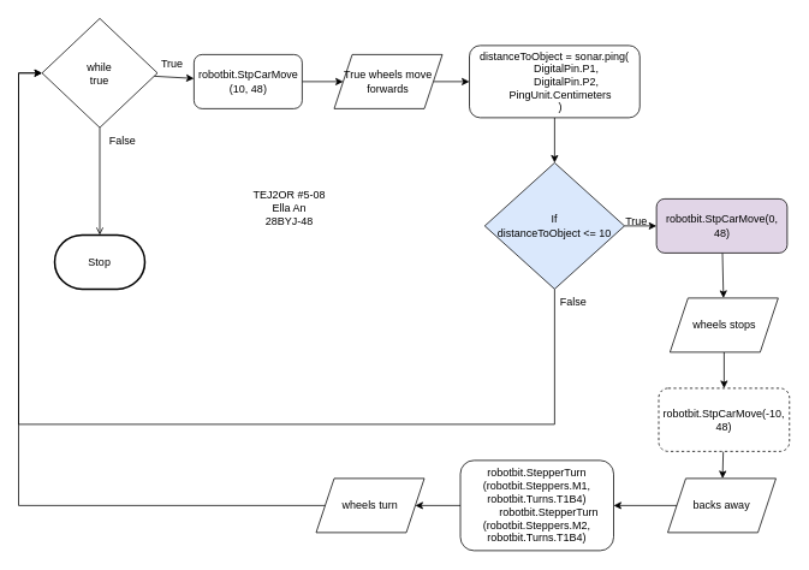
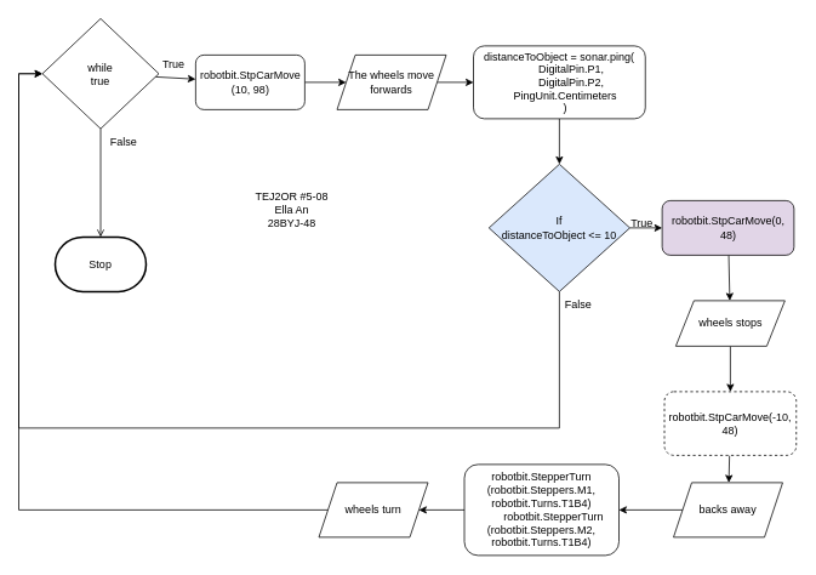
  <mxCell id="0" />
  <mxCell id="1" parent="0" />
  <mxCell id="2" value="Stop" style="strokeWidth=2;html=1;shape=mxgraph.flowchart.terminator;whiteSpace=wrap;" parent="1" vertex="1"><mxGeometry x="60" y="260" width="100" height="60" as="geometry" /></mxCell>
  <mxCell id="3" value="" style="edgeStyle=none;html=1;" edge="1" parent="1" source="4" target="8"><mxGeometry relative="1" as="geometry" /></mxCell>
- <mxCell id="4" value="robotbit.StpCarMove&lt;br&gt;(10, 48)" style="rounded=1;whiteSpace=wrap;html=1;" vertex="1" parent="1"><mxGeometry x="214.5" y="60" width="120" height="60" as="geometry" /></mxCell>
+ <mxCell id="4" value="robotbit.StpCarMove&lt;br&gt;(10, 98)" style="rounded=1;whiteSpace=wrap;html=1;" vertex="1" parent="1"><mxGeometry x="214.5" y="60" width="120" height="60" as="geometry" /></mxCell>
  <mxCell id="5" value="" style="edgeStyle=none;html=1;" edge="1" parent="1" source="6" target="11"><mxGeometry relative="1" as="geometry" /></mxCell>
  <mxCell id="6" value="&lt;div&gt;distanceToObject = sonar.ping(&lt;/div&gt;&lt;div&gt;&amp;nbsp; &amp;nbsp; &amp;nbsp; &amp;nbsp; DigitalPin.P1,&lt;/div&gt;&lt;div&gt;&amp;nbsp; &amp;nbsp; &amp;nbsp; &amp;nbsp; DigitalPin.P2,&lt;/div&gt;&lt;div&gt;&amp;nbsp; &amp;nbsp; PingUnit.Centimeters&lt;/div&gt;&lt;div&gt;&amp;nbsp; &amp;nbsp; )&lt;/div&gt;" style="rounded=1;whiteSpace=wrap;html=1;" vertex="1" parent="1"><mxGeometry x="520" y="50" width="189" height="80" as="geometry" /></mxCell>
  <mxCell id="7" value="" style="edgeStyle=none;html=1;" edge="1" parent="1" source="8" target="6"><mxGeometry relative="1" as="geometry" /></mxCell>
- <mxCell id="8" value="True wheels move&lt;br&gt;forwards" style="shape=parallelogram;perimeter=parallelogramPerimeter;whiteSpace=wrap;html=1;fixedSize=1;" vertex="1" parent="1"><mxGeometry x="370" y="60" width="120" height="60" as="geometry" /></mxCell>
+ <mxCell id="8" value="The wheels move&lt;br&gt;forwards" style="shape=parallelogram;perimeter=parallelogramPerimeter;whiteSpace=wrap;html=1;fixedSize=1;" vertex="1" parent="1"><mxGeometry x="370" y="60" width="120" height="60" as="geometry" /></mxCell>
  <mxCell id="9" value="" style="edgeStyle=none;html=1;" edge="1" parent="1" source="11" target="13"><mxGeometry relative="1" as="geometry" /></mxCell>
  <mxCell id="10" style="edgeStyle=orthogonalEdgeStyle;rounded=0;html=1;exitX=0.5;exitY=1;exitDx=0;exitDy=0;entryX=0;entryY=0.5;entryDx=0;entryDy=0;" edge="1" parent="1" source="11" target="22"><mxGeometry relative="1" as="geometry"><Array as="points"><mxPoint x="615" y="470" /><mxPoint x="20" y="470" /><mxPoint x="20" y="81" /></Array></mxGeometry></mxCell>
  <mxCell id="11" value="If&lt;br&gt;distanceToObject &amp;lt;= 10" style="rhombus;whiteSpace=wrap;html=1;fillColor=#dae8fc;" vertex="1" parent="1"><mxGeometry x="537" y="180" width="155" height="140" as="geometry" /></mxCell>
  <mxCell id="12" value="" style="edgeStyle=none;html=1;" edge="1" parent="1" source="13" target="17"><mxGeometry relative="1" as="geometry" /></mxCell>
  <mxCell id="13" value="robotbit.StpCarMove(0, 48)&lt;br&gt;" style="rounded=1;whiteSpace=wrap;html=1;fillColor=#e1d5e7;" vertex="1" parent="1"><mxGeometry x="727.5" y="220" width="145" height="60" as="geometry" /></mxCell>
  <mxCell id="14" value="" style="edgeStyle=none;html=1;" edge="1" parent="1" source="15" target="19"><mxGeometry relative="1" as="geometry" /></mxCell>
  <mxCell id="15" value="robotbit.StpCarMove(-10, 48)" style="rounded=1;whiteSpace=wrap;html=1;dashed=1;" vertex="1" parent="1"><mxGeometry x="730" y="430" width="145" height="70" as="geometry" /></mxCell>
  <mxCell id="16" value="" style="edgeStyle=none;html=1;" edge="1" parent="1" source="17" target="15"><mxGeometry relative="1" as="geometry" /></mxCell>
- <mxCell id="17" value="wheels stops" style="shape=parallelogram;perimeter=parallelogramPerimeter;whiteSpace=wrap;html=1;fixedSize=1;" vertex="1" parent="1"><mxGeometry x="742.5" y="330" width="120" height="60" as="geometry" /></mxCell>
+ <mxCell id="17" value="wheels stops" style="shape=parallelogram;perimeter=parallelogramPerimeter;whiteSpace=wrap;html=1;fixedSize=1;" vertex="1" parent="1"><mxGeometry x="742.5" y="330" width="120" height="50" as="geometry" /></mxCell>
  <mxCell id="18" value="" style="edgeStyle=none;html=1;" edge="1" parent="1" source="19" target="24"><mxGeometry relative="1" as="geometry" /></mxCell>
  <mxCell id="19" value="backs away" style="shape=parallelogram;perimeter=parallelogramPerimeter;whiteSpace=wrap;html=1;fixedSize=1;" vertex="1" parent="1"><mxGeometry x="740" y="530" width="120" height="60" as="geometry" /></mxCell>
  <mxCell id="20" value="" style="edgeStyle=none;html=1;" edge="1" parent="1" source="22" target="4"><mxGeometry relative="1" as="geometry" /></mxCell>
  <mxCell id="21" style="edgeStyle=orthogonalEdgeStyle;rounded=0;html=1;exitX=0.5;exitY=1;exitDx=0;exitDy=0;endArrow=open;" edge="1" parent="1" source="22" target="2"><mxGeometry relative="1" as="geometry" /></mxCell>
  <mxCell id="22" value="while&lt;br&gt;true" style="rhombus;whiteSpace=wrap;html=1;" vertex="1" parent="1"><mxGeometry x="46" y="20" width="128" height="121" as="geometry" /></mxCell>
  <mxCell id="23" value="" style="edgeStyle=none;html=1;" edge="1" parent="1" source="24" target="26"><mxGeometry relative="1" as="geometry" /></mxCell>
  <mxCell id="24" value="&lt;div&gt;robotbit.StepperTurn&lt;/div&gt;&lt;div&gt;(robotbit.Steppers.M1, robotbit.Turns.T1B4)&lt;/div&gt;&lt;div&gt;&amp;nbsp; &amp;nbsp; &amp;nbsp; &amp;nbsp; robotbit.StepperTurn&lt;/div&gt;&lt;div&gt;(robotbit.Steppers.M2, robotbit.Turns.T1B4)&lt;/div&gt;" style="rounded=1;whiteSpace=wrap;html=1;" vertex="1" parent="1"><mxGeometry x="510" y="510" width="170" height="100" as="geometry" /></mxCell>
  <mxCell id="25" style="edgeStyle=orthogonalEdgeStyle;html=1;exitX=0;exitY=0.5;exitDx=0;exitDy=0;entryX=0;entryY=0.5;entryDx=0;entryDy=0;rounded=0;" edge="1" parent="1" source="26" target="22"><mxGeometry relative="1" as="geometry"><Array as="points"><mxPoint x="20" y="560" /><mxPoint x="20" y="81" /></Array></mxGeometry></mxCell>
  <mxCell id="26" value="wheels turn" style="shape=parallelogram;perimeter=parallelogramPerimeter;whiteSpace=wrap;html=1;fixedSize=1;" vertex="1" parent="1"><mxGeometry x="350" y="530" width="120" height="60" as="geometry" /></mxCell>
  <mxCell id="27" value="True" style="text;html=1;align=center;verticalAlign=middle;resizable=0;points=[];autosize=1;strokeColor=none;fillColor=none;" vertex="1" parent="1"><mxGeometry x="165" y="55" width="50" height="30" as="geometry" /></mxCell>
  <mxCell id="28" value="True" style="text;html=1;align=center;verticalAlign=middle;resizable=0;points=[];autosize=1;strokeColor=none;fillColor=none;" vertex="1" parent="1"><mxGeometry x="680" y="230" width="50" height="30" as="geometry" /></mxCell>
  <mxCell id="29" value="False" style="text;html=1;align=center;verticalAlign=middle;resizable=0;points=[];autosize=1;strokeColor=none;fillColor=none;" vertex="1" parent="1"><mxGeometry x="610" y="320" width="50" height="30" as="geometry" /></mxCell>
  <mxCell id="30" value="False" style="text;html=1;align=center;verticalAlign=middle;resizable=0;points=[];autosize=1;strokeColor=none;fillColor=none;" vertex="1" parent="1"><mxGeometry x="110" y="141" width="50" height="30" as="geometry" /></mxCell>
  <mxCell id="31" value="TEJ2OR #5-08&lt;br&gt;Ella An&lt;br&gt;28BYJ-48" style="text;html=1;align=center;verticalAlign=middle;resizable=0;points=[];autosize=1;strokeColor=none;fillColor=none;" vertex="1" parent="1"><mxGeometry x="270" y="200" width="100" height="60" as="geometry" /></mxCell>
